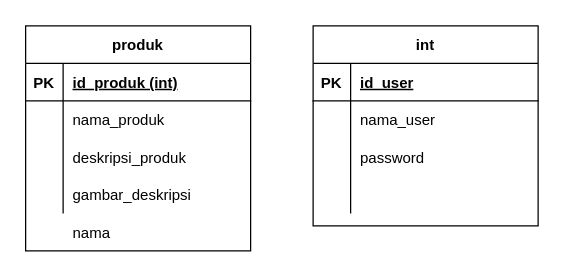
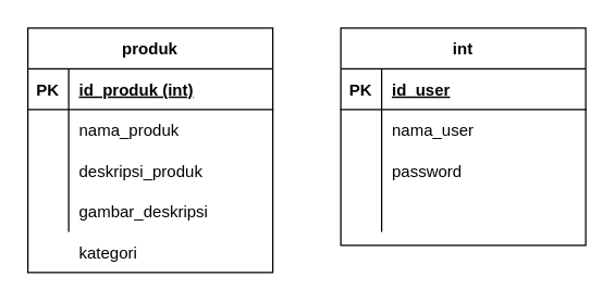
  <mxCell id="0" />
  <mxCell id="1" parent="0" />
  <mxCell id="2" value="produk" style="shape=table;startSize=30;container=1;collapsible=1;childLayout=tableLayout;fixedRows=1;rowLines=0;fontStyle=1;align=center;resizeLast=1;" vertex="1" parent="1"><mxGeometry x="20" y="20" width="180" height="180" as="geometry" /></mxCell>
  <mxCell id="3" value="" style="shape=partialRectangle;collapsible=0;dropTarget=0;pointerEvents=0;fillColor=none;top=0;left=0;bottom=1;right=0;points=[[0,0.5],[1,0.5]];portConstraint=eastwest;" vertex="1" parent="2"><mxGeometry y="30" width="180" height="30" as="geometry" /></mxCell>
  <mxCell id="4" value="PK" style="shape=partialRectangle;connectable=0;fillColor=none;top=0;left=0;bottom=0;right=0;fontStyle=1;overflow=hidden;" vertex="1" parent="3"><mxGeometry width="30" height="30" as="geometry" /></mxCell>
  <mxCell id="5" value="id_produk (int)" style="shape=partialRectangle;connectable=0;fillColor=none;top=0;left=0;bottom=0;right=0;align=left;spacingLeft=6;fontStyle=5;overflow=hidden;" vertex="1" parent="3"><mxGeometry x="30" width="150" height="30" as="geometry" /></mxCell>
  <mxCell id="6" value="" style="shape=partialRectangle;collapsible=0;dropTarget=0;pointerEvents=0;fillColor=none;top=0;left=0;bottom=0;right=0;points=[[0,0.5],[1,0.5]];portConstraint=eastwest;" vertex="1" parent="2"><mxGeometry y="60" width="180" height="30" as="geometry" /></mxCell>
  <mxCell id="7" value="" style="shape=partialRectangle;connectable=0;fillColor=none;top=0;left=0;bottom=0;right=0;editable=1;overflow=hidden;" vertex="1" parent="6"><mxGeometry width="30" height="30" as="geometry" /></mxCell>
  <mxCell id="8" value="nama_produk" style="shape=partialRectangle;connectable=0;fillColor=none;top=0;left=0;bottom=0;right=0;align=left;spacingLeft=6;overflow=hidden;" vertex="1" parent="6"><mxGeometry x="30" width="150" height="30" as="geometry" /></mxCell>
  <mxCell id="9" value="" style="shape=partialRectangle;collapsible=0;dropTarget=0;pointerEvents=0;fillColor=none;top=0;left=0;bottom=0;right=0;points=[[0,0.5],[1,0.5]];portConstraint=eastwest;" vertex="1" parent="2"><mxGeometry y="90" width="180" height="30" as="geometry" /></mxCell>
  <mxCell id="10" value="" style="shape=partialRectangle;connectable=0;fillColor=none;top=0;left=0;bottom=0;right=0;editable=1;overflow=hidden;" vertex="1" parent="9"><mxGeometry width="30" height="30" as="geometry" /></mxCell>
  <mxCell id="11" value="deskripsi_produk" style="shape=partialRectangle;connectable=0;fillColor=none;top=0;left=0;bottom=0;right=0;align=left;spacingLeft=6;overflow=hidden;" vertex="1" parent="9"><mxGeometry x="30" width="150" height="30" as="geometry" /></mxCell>
  <mxCell id="12" value="" style="shape=partialRectangle;collapsible=0;dropTarget=0;pointerEvents=0;fillColor=none;top=0;left=0;bottom=0;right=0;points=[[0,0.5],[1,0.5]];portConstraint=eastwest;" vertex="1" parent="2"><mxGeometry y="120" width="180" height="30" as="geometry" /></mxCell>
  <mxCell id="13" value="" style="shape=partialRectangle;connectable=0;fillColor=none;top=0;left=0;bottom=0;right=0;editable=1;overflow=hidden;" vertex="1" parent="12"><mxGeometry width="30" height="30" as="geometry" /></mxCell>
  <mxCell id="14" value="gambar_deskripsi" style="shape=partialRectangle;connectable=0;fillColor=none;top=0;left=0;bottom=0;right=0;align=left;spacingLeft=6;overflow=hidden;" vertex="1" parent="12"><mxGeometry x="30" width="150" height="30" as="geometry" /></mxCell>
  <mxCell id="15" value="int" style="shape=table;startSize=30;container=1;collapsible=1;childLayout=tableLayout;fixedRows=1;rowLines=0;fontStyle=1;align=center;resizeLast=1;" vertex="1" parent="1"><mxGeometry x="250" y="20" width="180" height="160" as="geometry" /></mxCell>
  <mxCell id="16" value="" style="shape=partialRectangle;collapsible=0;dropTarget=0;pointerEvents=0;fillColor=none;top=0;left=0;bottom=1;right=0;points=[[0,0.5],[1,0.5]];portConstraint=eastwest;" vertex="1" parent="15"><mxGeometry y="30" width="180" height="30" as="geometry" /></mxCell>
  <mxCell id="17" value="PK" style="shape=partialRectangle;connectable=0;fillColor=none;top=0;left=0;bottom=0;right=0;fontStyle=1;overflow=hidden;" vertex="1" parent="16"><mxGeometry width="30" height="30" as="geometry" /></mxCell>
  <mxCell id="18" value="id_user" style="shape=partialRectangle;connectable=0;fillColor=none;top=0;left=0;bottom=0;right=0;align=left;spacingLeft=6;fontStyle=5;overflow=hidden;" vertex="1" parent="16"><mxGeometry x="30" width="150" height="30" as="geometry" /></mxCell>
  <mxCell id="19" value="" style="shape=partialRectangle;collapsible=0;dropTarget=0;pointerEvents=0;fillColor=none;top=0;left=0;bottom=0;right=0;points=[[0,0.5],[1,0.5]];portConstraint=eastwest;" vertex="1" parent="15"><mxGeometry y="60" width="180" height="30" as="geometry" /></mxCell>
  <mxCell id="20" value="" style="shape=partialRectangle;connectable=0;fillColor=none;top=0;left=0;bottom=0;right=0;editable=1;overflow=hidden;" vertex="1" parent="19"><mxGeometry width="30" height="30" as="geometry" /></mxCell>
  <mxCell id="21" value="nama_user " style="shape=partialRectangle;connectable=0;fillColor=none;top=0;left=0;bottom=0;right=0;align=left;spacingLeft=6;overflow=hidden;" vertex="1" parent="19"><mxGeometry x="30" width="150" height="30" as="geometry" /></mxCell>
  <mxCell id="22" value="" style="shape=partialRectangle;collapsible=0;dropTarget=0;pointerEvents=0;fillColor=none;top=0;left=0;bottom=0;right=0;points=[[0,0.5],[1,0.5]];portConstraint=eastwest;" vertex="1" parent="15"><mxGeometry y="90" width="180" height="30" as="geometry" /></mxCell>
  <mxCell id="23" value="" style="shape=partialRectangle;connectable=0;fillColor=none;top=0;left=0;bottom=0;right=0;editable=1;overflow=hidden;" vertex="1" parent="22"><mxGeometry width="30" height="30" as="geometry" /></mxCell>
  <mxCell id="24" value="password" style="shape=partialRectangle;connectable=0;fillColor=none;top=0;left=0;bottom=0;right=0;align=left;spacingLeft=6;overflow=hidden;" vertex="1" parent="22"><mxGeometry x="30" width="150" height="30" as="geometry" /></mxCell>
  <mxCell id="25" value="" style="shape=partialRectangle;collapsible=0;dropTarget=0;pointerEvents=0;fillColor=none;top=0;left=0;bottom=0;right=0;points=[[0,0.5],[1,0.5]];portConstraint=eastwest;" vertex="1" parent="15"><mxGeometry y="120" width="180" height="30" as="geometry" /></mxCell>
  <mxCell id="26" value="" style="shape=partialRectangle;connectable=0;fillColor=none;top=0;left=0;bottom=0;right=0;editable=1;overflow=hidden;" vertex="1" parent="25"><mxGeometry width="30" height="30" as="geometry" /></mxCell>
  <mxCell id="27" value="" style="shape=partialRectangle;connectable=0;fillColor=none;top=0;left=0;bottom=0;right=0;align=left;spacingLeft=6;overflow=hidden;" vertex="1" parent="25"><mxGeometry x="30" width="150" height="30" as="geometry" /></mxCell>
- <mxCell id="28" value="nama" style="shape=partialRectangle;connectable=0;fillColor=none;top=0;left=0;bottom=0;right=0;align=left;spacingLeft=6;overflow=hidden;" vertex="1" parent="1"><mxGeometry x="50" y="170" width="150" height="30" as="geometry" /></mxCell>
+ <mxCell id="28" value="kategori" style="shape=partialRectangle;connectable=0;fillColor=none;top=0;left=0;bottom=0;right=0;align=left;spacingLeft=6;overflow=hidden;" vertex="1" parent="1"><mxGeometry x="50" y="170" width="150" height="30" as="geometry" /></mxCell>
